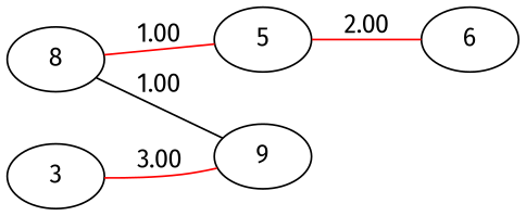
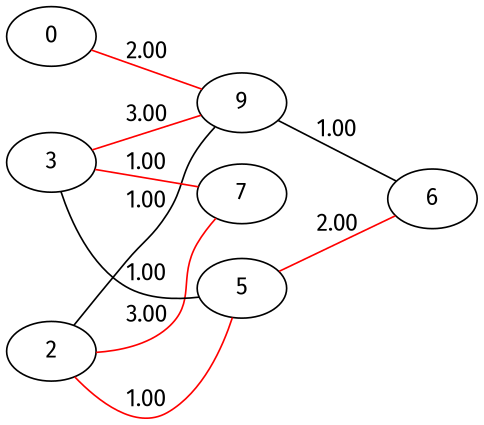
  strict graph {
    fontname="Fira Sans"
    rankdir=LR
    node [color=black fontname="Fira Sans"]
    edge [color=red fontname="Fira Sans"]
+   n1 [label=0]
    n2 [label=9]
    n3 [label=6]
-   n4 [label=8]
+   n4 [label=2]
    n5 [label=5]
+   n6 [label=7]
    n7 [label=3]
+   n1 -- n2 [label=2.00]
+   n2 -- n3 [label=1.00 color=""]
    n4 -- n2 [label=1.00 color=""]
    n4 -- n5 [label=1.00]
+   n4 -- n6 [label=3.00]
    n5 -- n3 [label=2.00]
    n7 -- n2 [label=3.00]
+   n7 -- n5 [label=1.00 color=""]
+   n7 -- n6 [label=1.00]
  }
